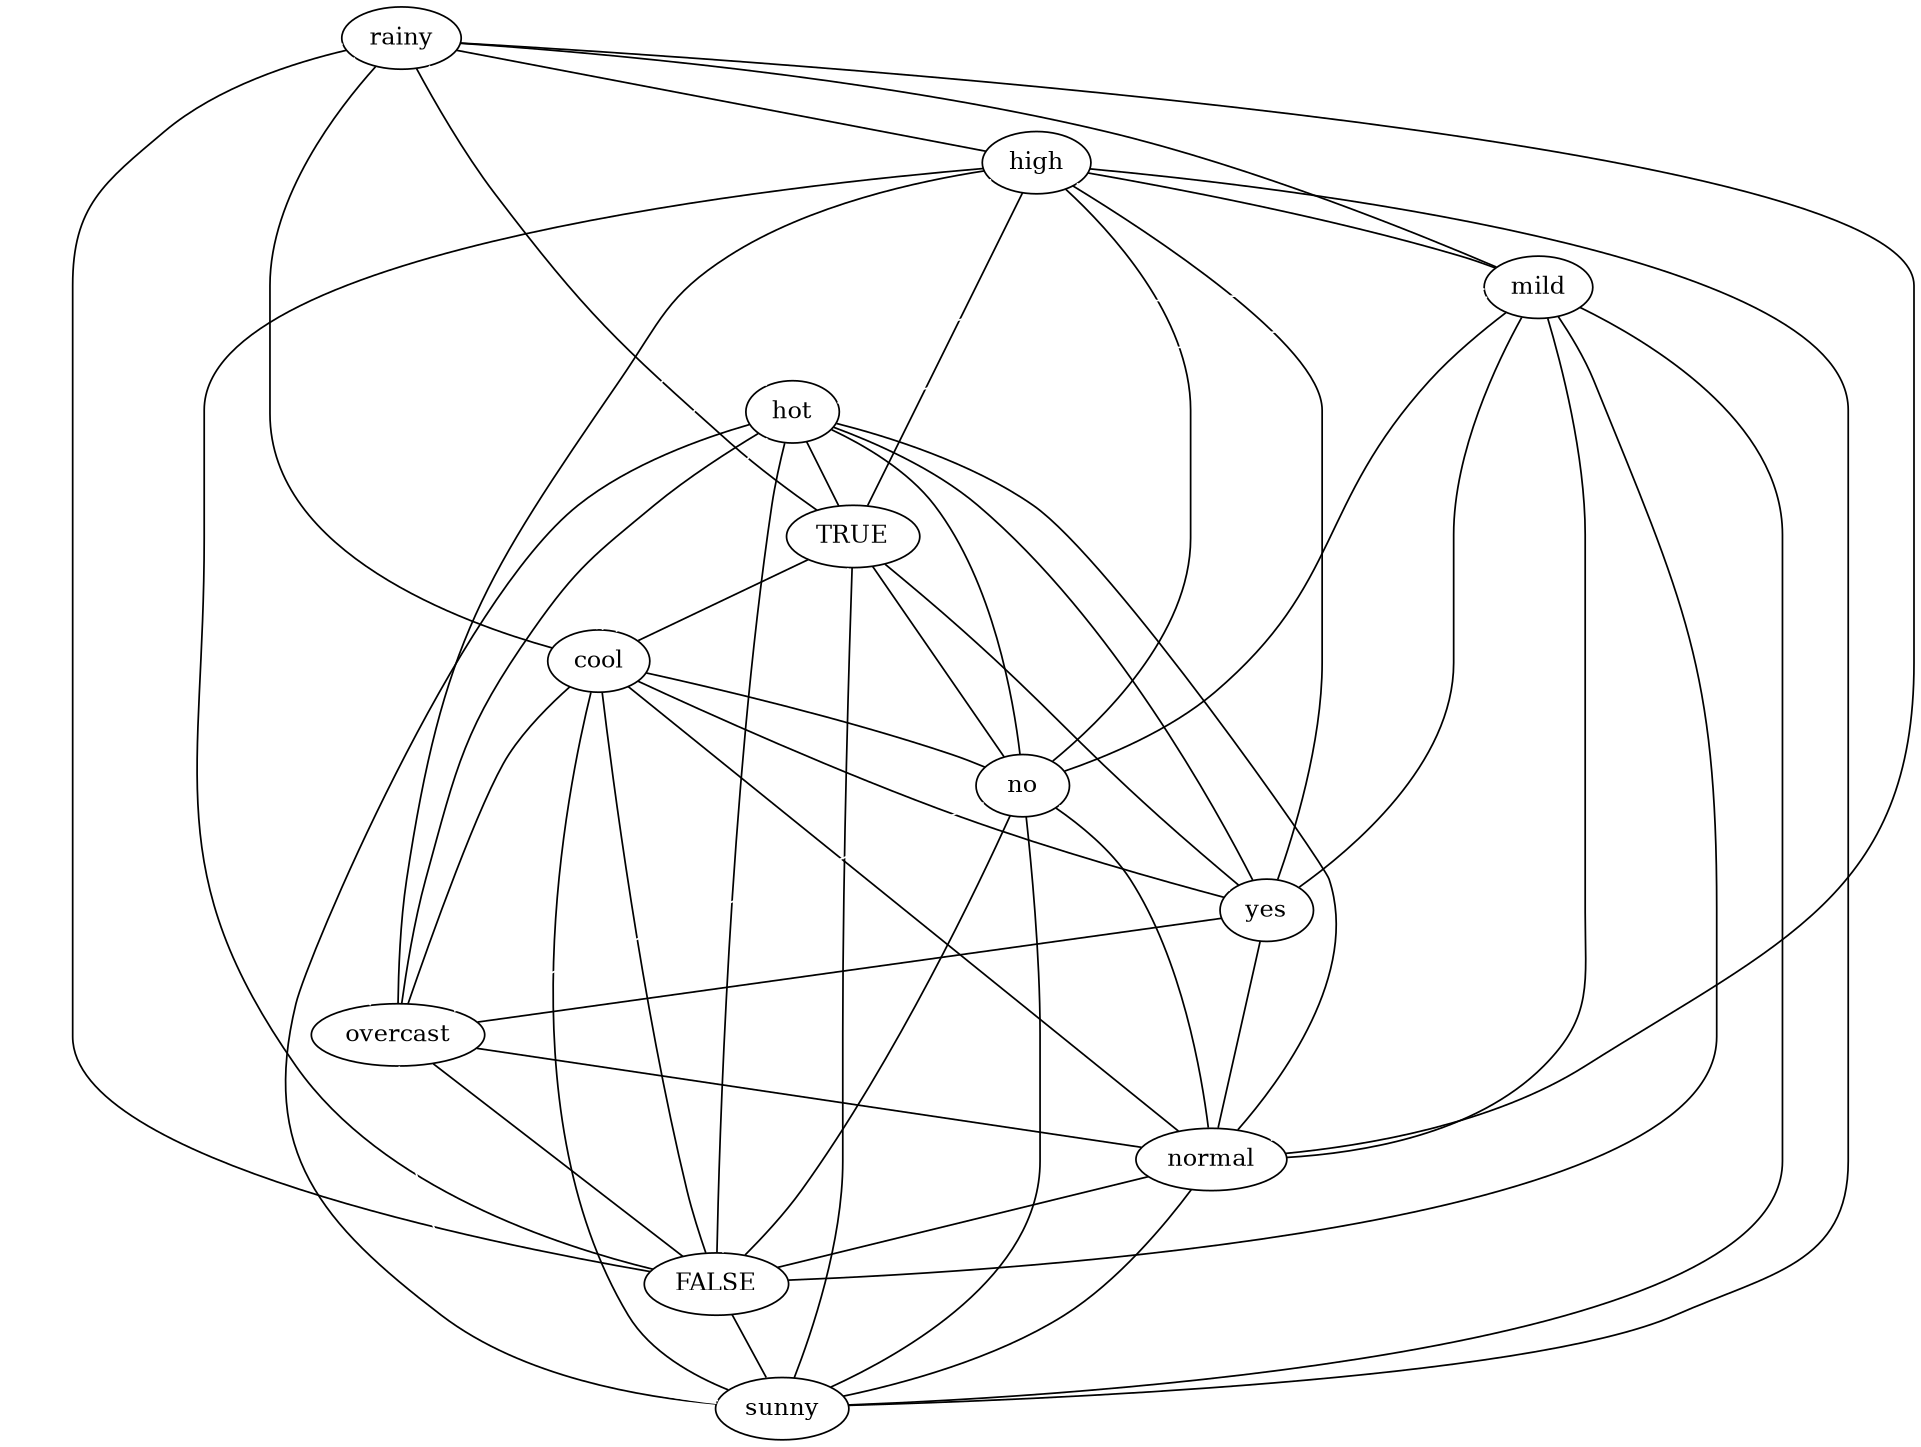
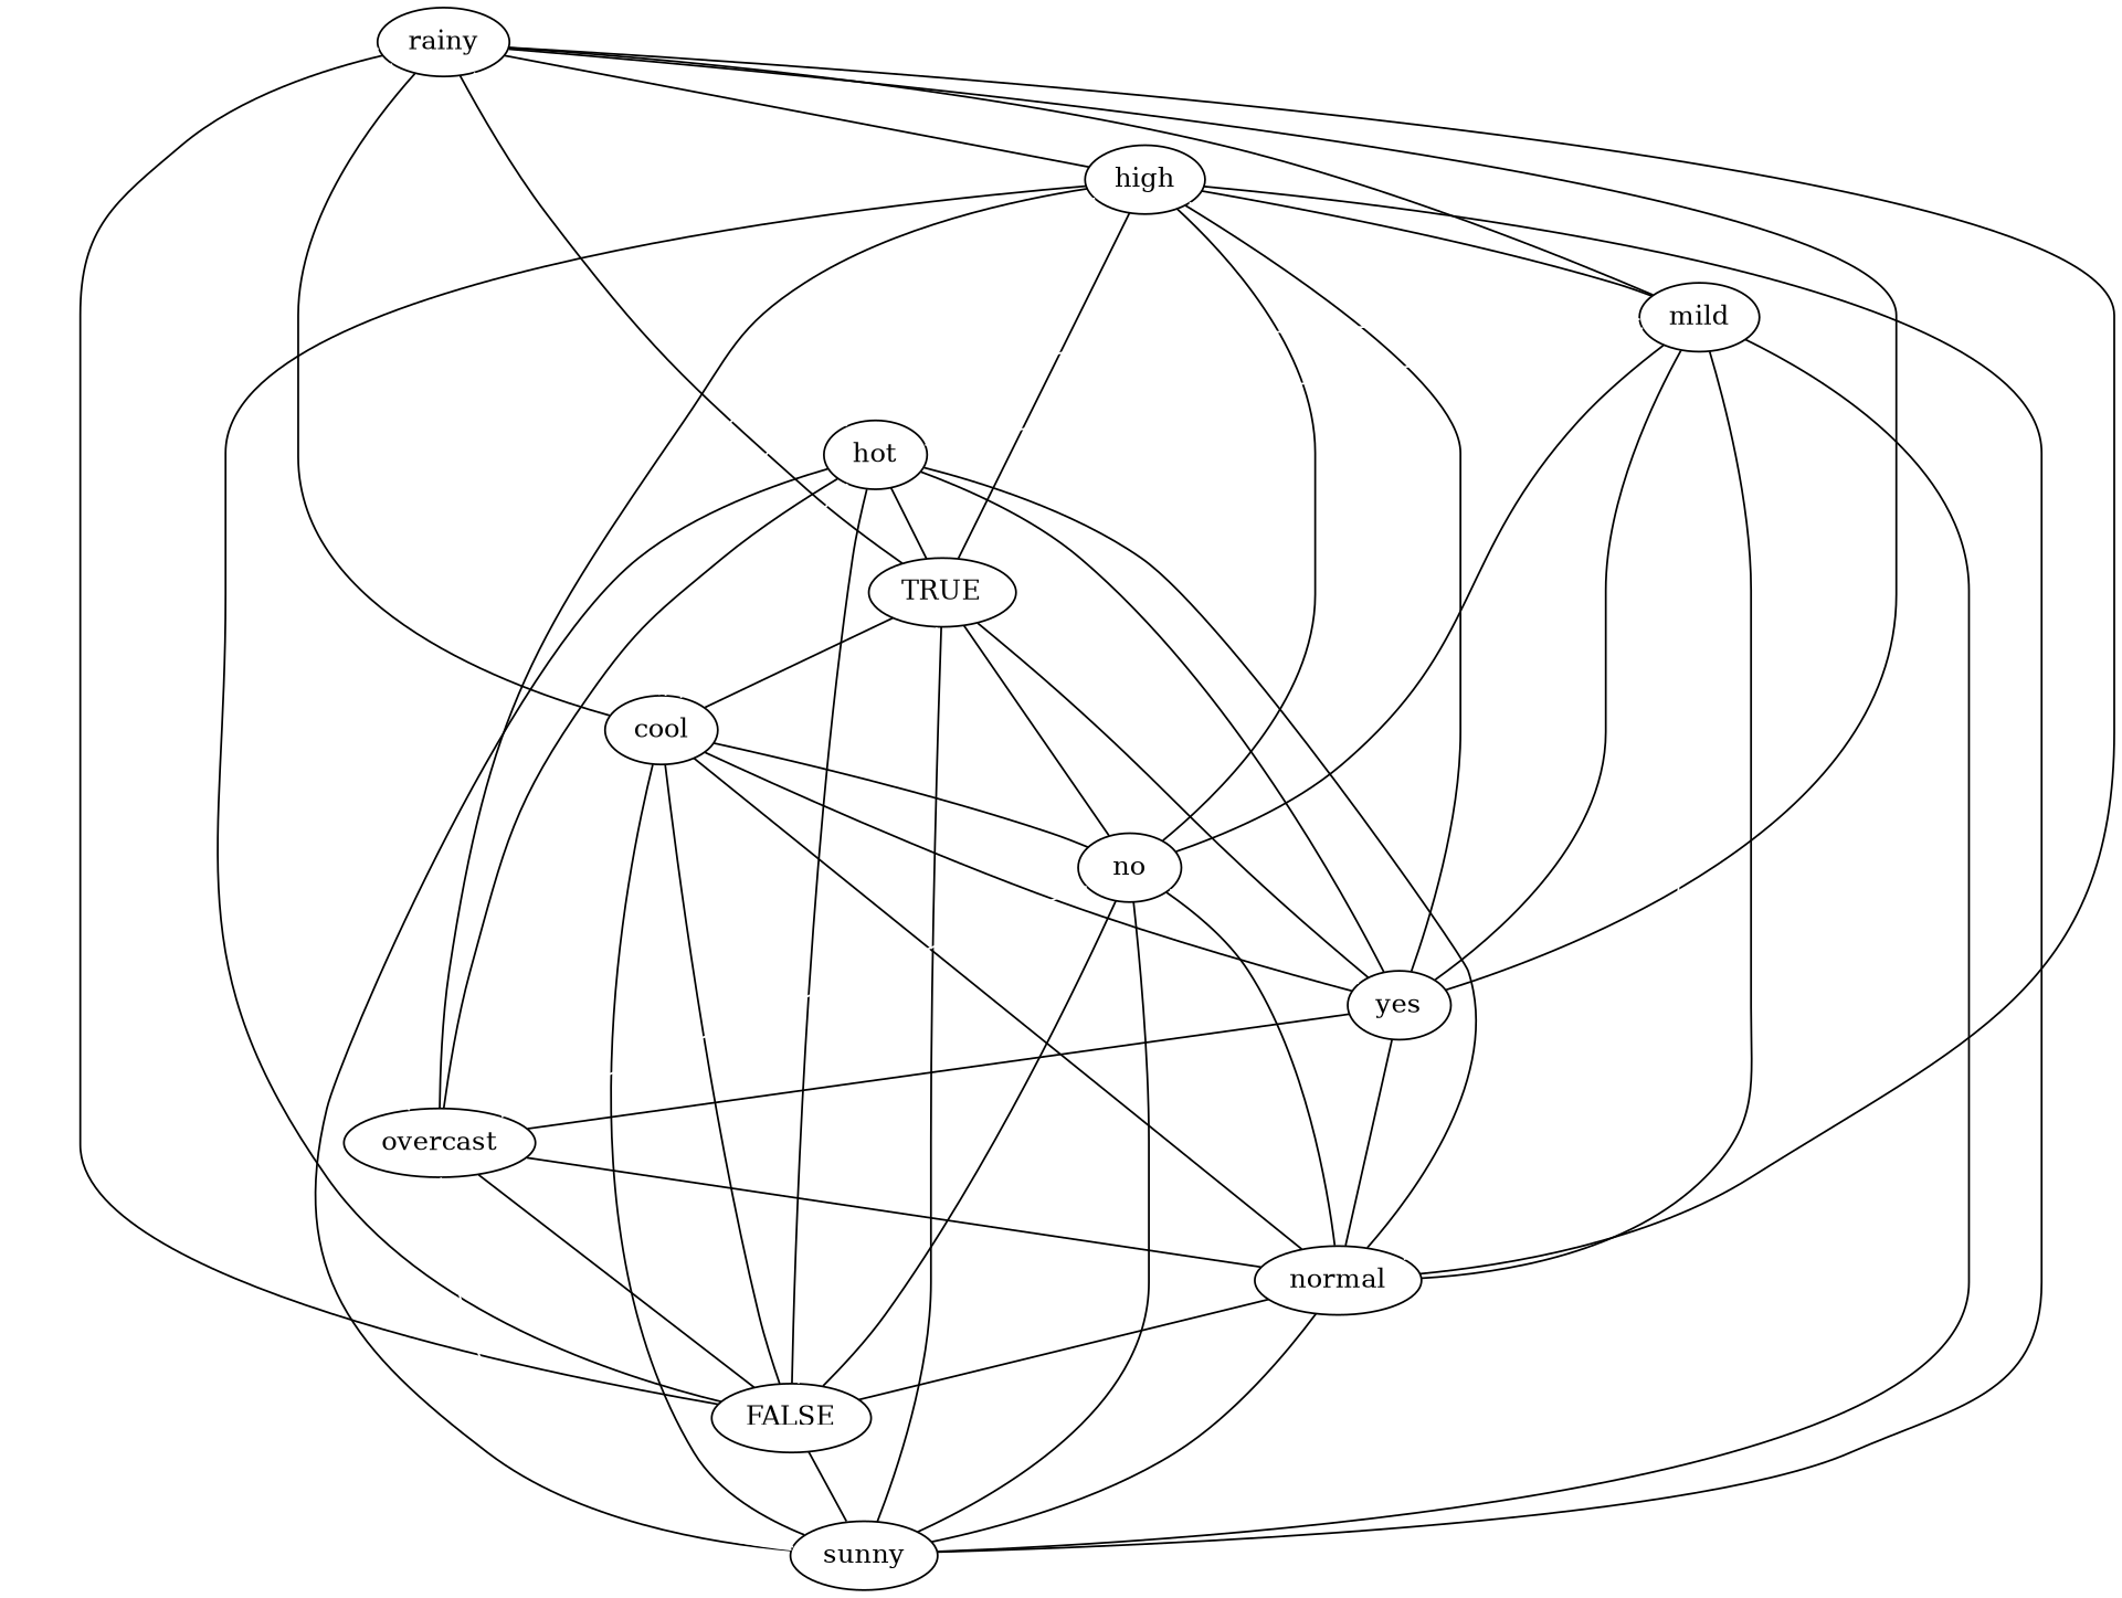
  strict graph {
    edge [color=black]
    rainy
    high
    mild
    hot
    TRUE
    cool
    yes
    overcast
    normal
    FALSE
    sunny
    no
    rainy -- high
    rainy -- mild
    rainy -- hot [color=white]
    rainy -- TRUE
    rainy -- cool
+   rainy -- yes
    rainy -- overcast [color=white]
    rainy -- normal
    rainy -- FALSE
    rainy -- sunny [color=white]
    high -- mild
    high -- TRUE
    high -- cool [color=white]
    high -- yes
    high -- overcast
    high -- normal [color=white]
    high -- FALSE
    high -- sunny
    high -- no
    mild -- hot [color=white]
    mild -- cool [color=white]
    mild -- yes
    mild -- normal
-   mild -- FALSE
    mild -- sunny
    mild -- no
    hot -- TRUE
    hot -- cool [color=white]
    hot -- yes
    hot -- overcast
    hot -- normal
    hot -- FALSE
    hot -- sunny
-   hot -- no
    TRUE -- cool
    TRUE -- yes
    TRUE -- FALSE [color=white]
    TRUE -- sunny
    TRUE -- no
    cool -- yes
-   cool -- overcast
    cool -- normal
    cool -- FALSE
    cool -- sunny
    cool -- no
    yes -- overcast
    yes -- normal
    overcast -- normal
    overcast -- FALSE
    overcast -- sunny [color=white]
    normal -- FALSE
    normal -- sunny
    FALSE -- sunny
    no -- yes [color=white]
    no -- overcast [color=white]
    no -- normal
    no -- FALSE
    no -- sunny
  }
